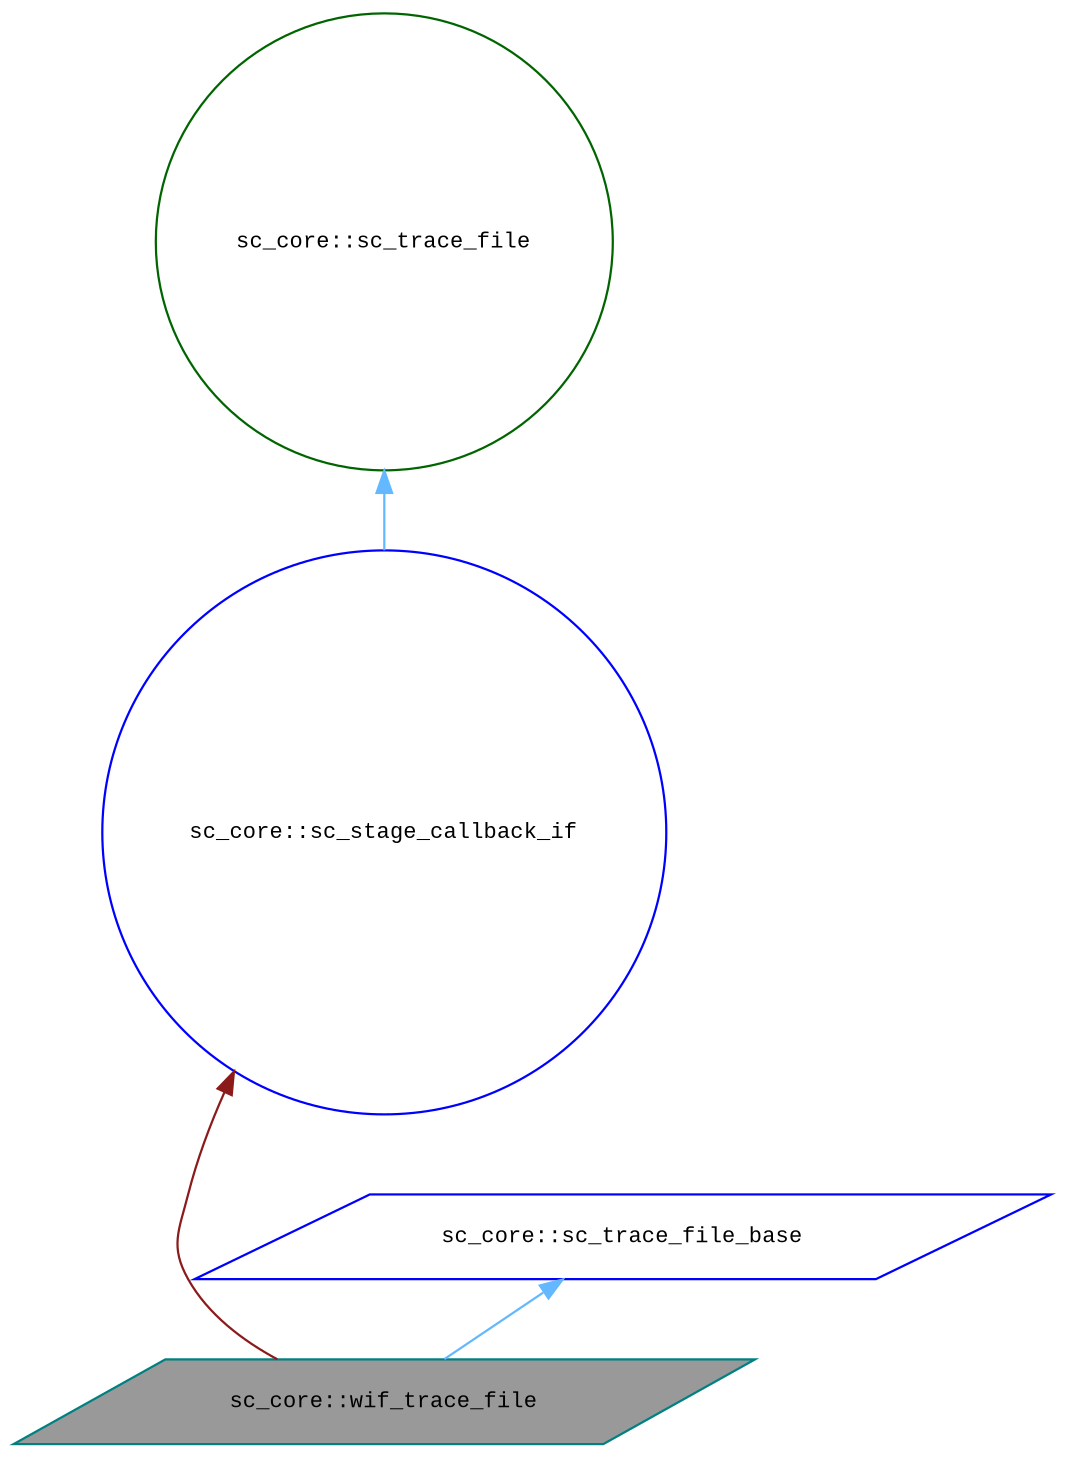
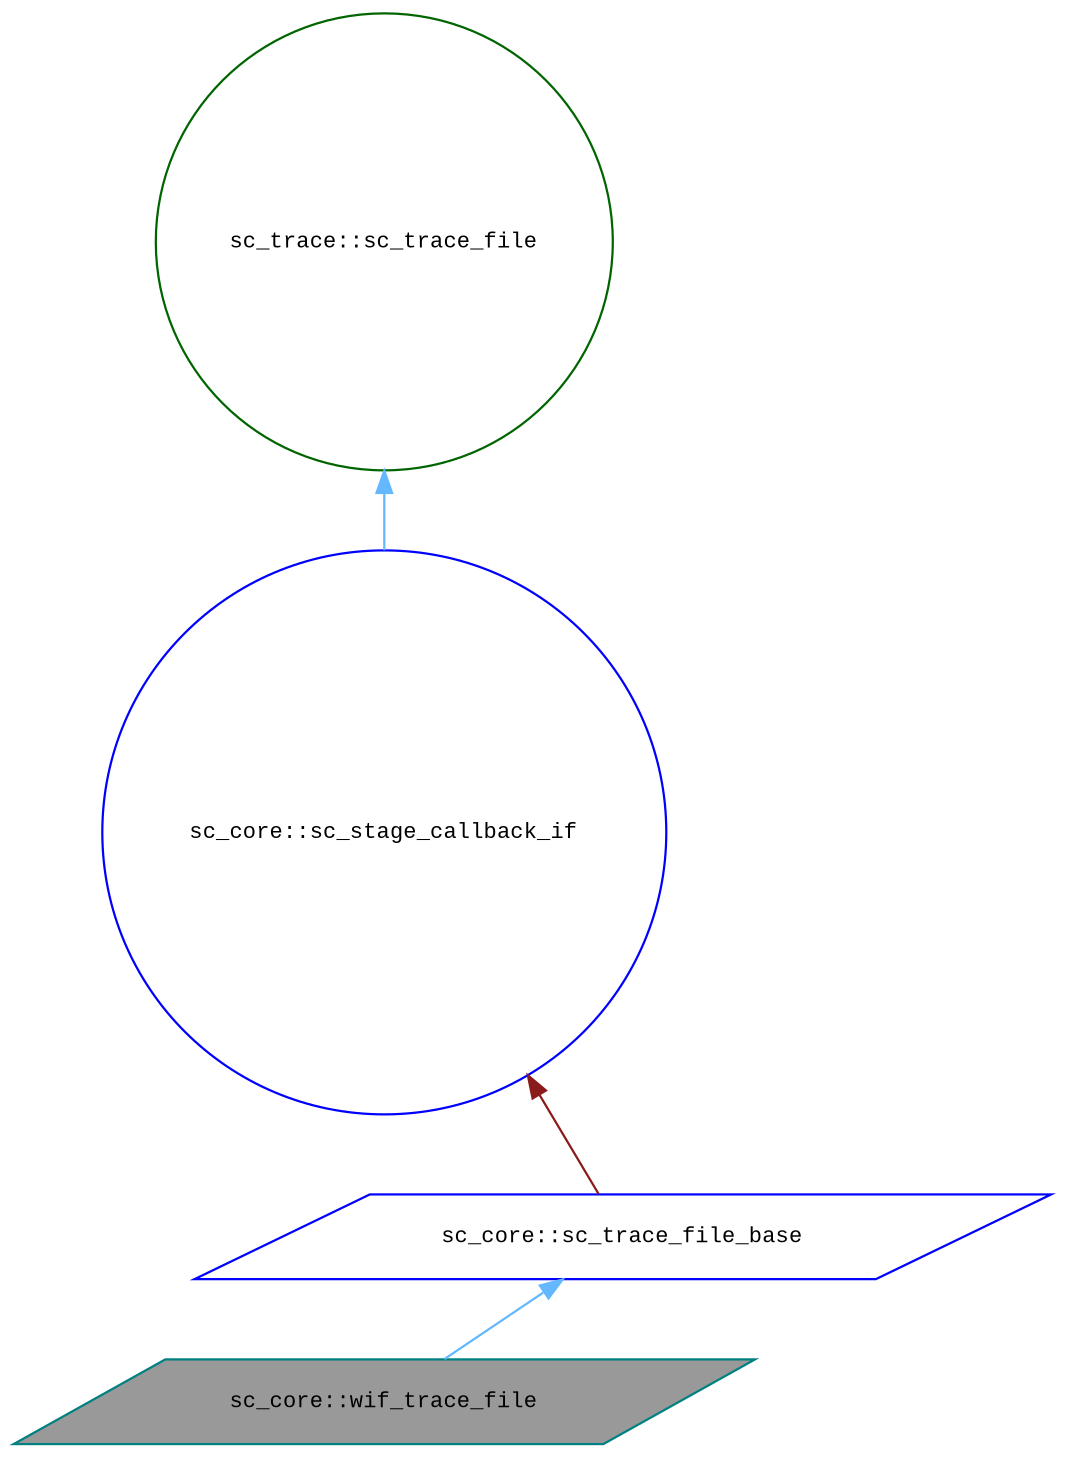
  digraph {
    fontname="Liberation Mono"
    node [color=blue fillcolor=white fontname="Liberation Mono" fontsize=10 shape=parallelogram style=filled]
    edge [color=steelblue1 dir=back fontname="Liberation Mono" fontsize=10 labelfontname=FreeSans labelfontsize=10 style=solid]
    n1 [color=teal fillcolor=grey60 fontcolor=black height=0.2 label="sc_core::wif_trace_file" width=0.4]
    n2 [height=0.2 label="sc_core::sc_trace_file_base" width=0.4]
-   n3 [color=darkgreen height=0.2 label="sc_core::sc_trace_file" shape=circle width=0.4]
+   n3 [color=darkgreen height=0.2 label="sc_trace::sc_trace_file" shape=circle width=0.4]
    n4 [height=0.2 label="sc_core::sc_stage_callback_if" shape=circle width=0.4]
    n2 -> n1
    n3 -> n4
-   n4 -> n1 [color=firebrick4]
+   n4 -> n2 [color=firebrick4]
  }
